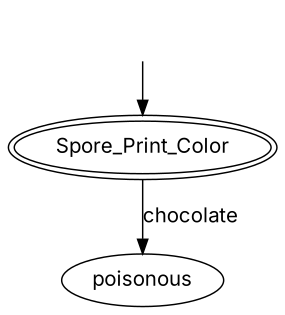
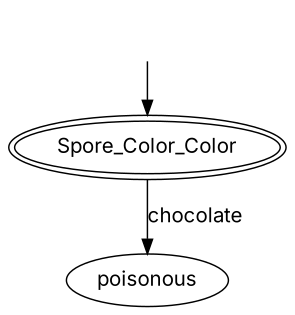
  digraph {
    fontname=Inter
    node [fontname=Inter]
    edge [fontname=Inter]
    node0 [style=invis]
-   n2 [label=Spore_Print_Color peripheries=2]
+   n2 [label=Spore_Color_Color peripheries=2]
    n3 [label=poisonous]
    node0 -> n2
    n2 -> n3 [label=chocolate]
  }
